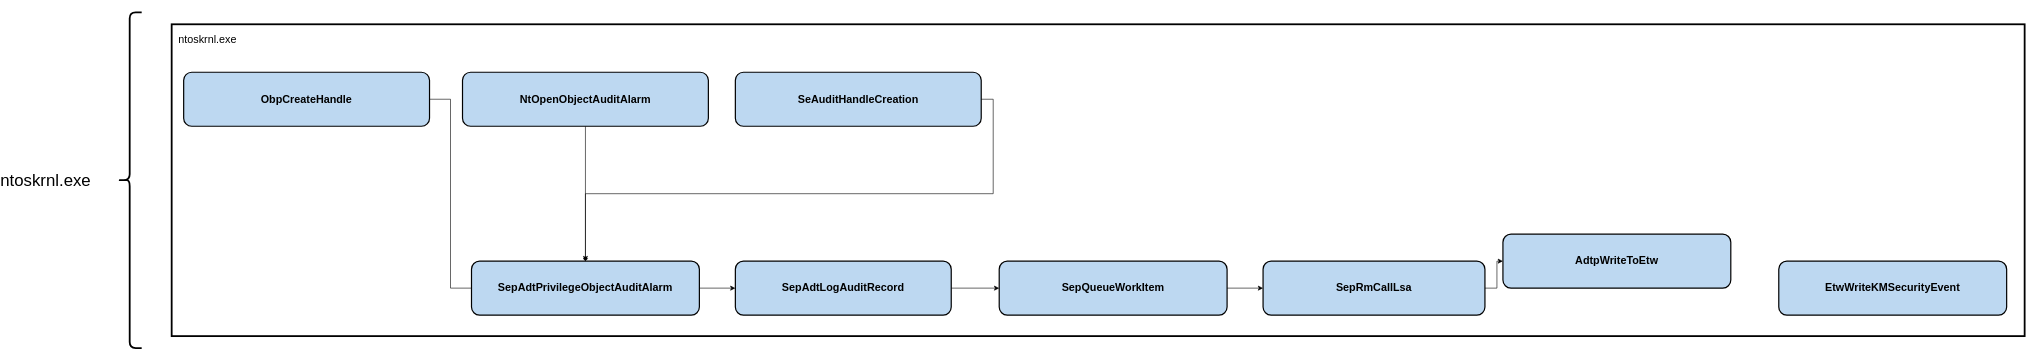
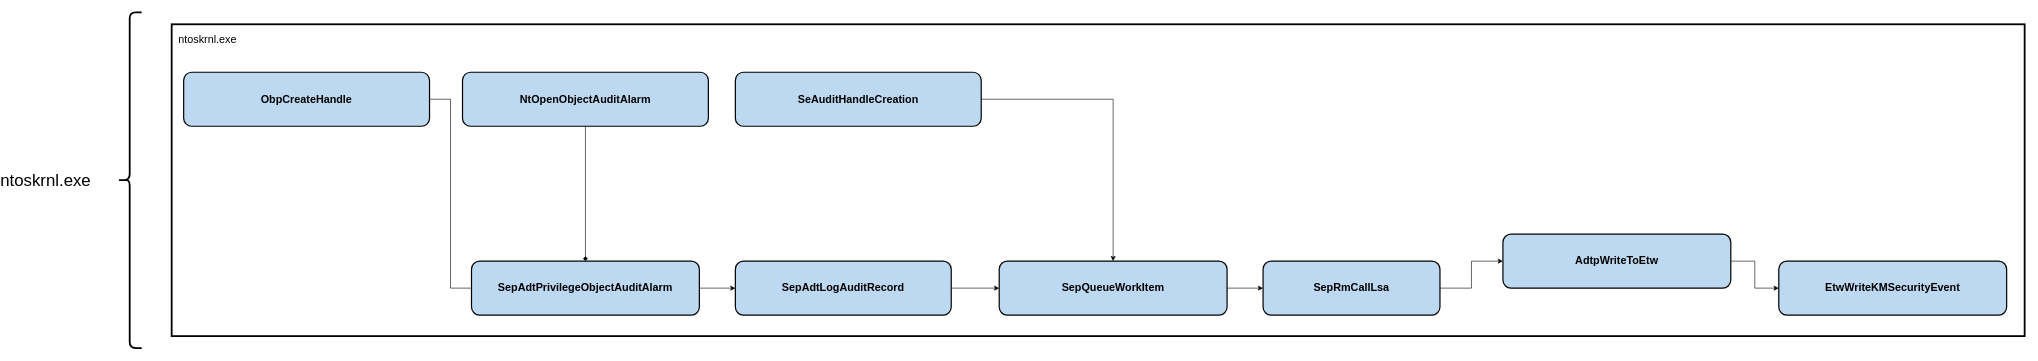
  <mxCell id="0" />
  <mxCell id="1" parent="0" />
  <mxCell id="2" value="&lt;span style=&quot;font-size: 28px;&quot;&gt;ntoskrnl.exe&lt;/span&gt;" style="text;html=1;strokeColor=none;fillColor=none;align=center;verticalAlign=middle;whiteSpace=wrap;rounded=0;" vertex="1" parent="1"><mxGeometry x="20" y="285" width="60" height="30" as="geometry" /></mxCell>
  <mxCell id="3" value="" style="shape=curlyBracket;whiteSpace=wrap;html=1;rounded=1;fontSize=20;strokeWidth=3;" vertex="1" parent="1"><mxGeometry x="170" y="20" width="40" height="560" as="geometry" /></mxCell>
  <mxCell id="4" value="" style="rounded=0;whiteSpace=wrap;html=1;fontSize=20;strokeWidth=3;" vertex="1" parent="1"><mxGeometry x="260" y="40" width="3090" height="520" as="geometry" /></mxCell>
  <mxCell id="5" style="edgeStyle=orthogonalEdgeStyle;rounded=0;orthogonalLoop=1;jettySize=auto;html=1;entryX=0;entryY=0.5;entryDx=0;entryDy=0;" edge="1" parent="1" source="6" target="16"><mxGeometry relative="1" as="geometry" /></mxCell>
- <mxCell id="6" value="&lt;b&gt;SepRmCallLsa&lt;/b&gt;" style="rounded=1;whiteSpace=wrap;html=1;fontSize=18;strokeWidth=2;fillColor=#BDD8F1;" vertex="1" parent="1"><mxGeometry x="2080" y="435" width="370" height="90" as="geometry" /></mxCell>
+ <mxCell id="6" value="&lt;b&gt;SepRmCallLsa&lt;/b&gt;" style="rounded=1;whiteSpace=wrap;html=1;fontSize=18;strokeWidth=2;fillColor=#BDD8F1;" vertex="1" parent="1"><mxGeometry x="2080" y="435" width="295" height="90" as="geometry" /></mxCell>
  <mxCell id="7" style="edgeStyle=orthogonalEdgeStyle;rounded=0;orthogonalLoop=1;jettySize=auto;html=1;entryX=0;entryY=0.5;entryDx=0;entryDy=0;" edge="1" parent="1" source="8" target="6"><mxGeometry relative="1" as="geometry" /></mxCell>
  <mxCell id="8" value="&lt;b&gt;SepQueueWorkItem&lt;/b&gt;" style="rounded=1;whiteSpace=wrap;html=1;fontSize=18;strokeWidth=2;fillColor=#BDD8F1;" vertex="1" parent="1"><mxGeometry x="1640" y="435" width="380" height="90" as="geometry" /></mxCell>
  <mxCell id="9" style="edgeStyle=orthogonalEdgeStyle;rounded=0;orthogonalLoop=1;jettySize=auto;html=1;entryX=0;entryY=0.5;entryDx=0;entryDy=0;" edge="1" parent="1" source="10" target="14"><mxGeometry relative="1" as="geometry" /></mxCell>
  <mxCell id="10" value="&lt;b&gt;SepAdtPrivilegeObjectAuditAlarm&lt;/b&gt;" style="rounded=1;whiteSpace=wrap;html=1;fontSize=18;strokeWidth=2;fillColor=#BDD8F1;" vertex="1" parent="1"><mxGeometry x="760" y="435" width="380" height="90" as="geometry" /></mxCell>
  <mxCell id="11" style="edgeStyle=orthogonalEdgeStyle;rounded=0;orthogonalLoop=1;jettySize=auto;html=1;exitX=1;exitY=0.5;exitDx=0;exitDy=0;entryX=0;entryY=0.5;entryDx=0;entryDy=0;endArrow=none;" edge="1" parent="1" source="12" target="10"><mxGeometry relative="1" as="geometry" /></mxCell>
  <mxCell id="12" value="&lt;b&gt;ObpCreateHandle&lt;/b&gt;" style="rounded=1;whiteSpace=wrap;html=1;fontSize=18;strokeWidth=2;fillColor=#BDD8F1;" vertex="1" parent="1"><mxGeometry x="280" y="120" width="410" height="90" as="geometry" /></mxCell>
  <mxCell id="13" style="edgeStyle=orthogonalEdgeStyle;rounded=0;orthogonalLoop=1;jettySize=auto;html=1;entryX=0;entryY=0.5;entryDx=0;entryDy=0;" edge="1" parent="1" source="14" target="8"><mxGeometry relative="1" as="geometry" /></mxCell>
  <mxCell id="14" value="&lt;b&gt;SepAdtLogAuditRecord&lt;/b&gt;" style="rounded=1;whiteSpace=wrap;html=1;fontSize=18;strokeWidth=2;fillColor=#BDD8F1;" vertex="1" parent="1"><mxGeometry x="1200" y="435" width="360" height="90" as="geometry" /></mxCell>
+ <mxCell id="15" style="edgeStyle=orthogonalEdgeStyle;rounded=0;orthogonalLoop=1;jettySize=auto;html=1;entryX=0;entryY=0.5;entryDx=0;entryDy=0;" edge="1" parent="1" source="16" target="17"><mxGeometry relative="1" as="geometry" /></mxCell>
  <mxCell id="16" value="&lt;b&gt;AdtpWriteToEtw&lt;/b&gt;" style="rounded=1;whiteSpace=wrap;html=1;fontSize=18;strokeWidth=2;fillColor=#BDD8F1;" vertex="1" parent="1"><mxGeometry x="2480" y="390" width="380" height="90" as="geometry" /></mxCell>
  <mxCell id="17" value="&lt;b&gt;EtwWriteKMSecurityEvent&lt;/b&gt;" style="rounded=1;whiteSpace=wrap;html=1;fontSize=18;strokeWidth=2;fillColor=#BDD8F1;" vertex="1" parent="1"><mxGeometry x="2940" y="435" width="380" height="90" as="geometry" /></mxCell>
  <mxCell id="18" value="&lt;font style=&quot;font-size: 18px;&quot;&gt;ntoskrnl.exe&lt;/font&gt;" style="text;html=1;strokeColor=none;fillColor=none;align=center;verticalAlign=middle;whiteSpace=wrap;rounded=0;" vertex="1" parent="1"><mxGeometry x="290" y="50" width="60" height="30" as="geometry" /></mxCell>
  <mxCell id="19" style="edgeStyle=orthogonalEdgeStyle;rounded=0;orthogonalLoop=1;jettySize=auto;html=1;endArrow=diamond;" edge="1" parent="1" source="20" target="10"><mxGeometry relative="1" as="geometry" /></mxCell>
  <mxCell id="20" value="&lt;b&gt;NtOpenObjectAuditAlarm&lt;/b&gt;" style="rounded=1;whiteSpace=wrap;html=1;fontSize=18;strokeWidth=2;fillColor=#BDD8F1;" vertex="1" parent="1"><mxGeometry x="745" y="120" width="410" height="90" as="geometry" /></mxCell>
- <mxCell id="21" style="edgeStyle=orthogonalEdgeStyle;rounded=0;orthogonalLoop=1;jettySize=auto;html=1;exitX=1;exitY=0.5;exitDx=0;exitDy=0;" edge="1" parent="1" source="22" target="10"><mxGeometry relative="1" as="geometry" /></mxCell>
+ <mxCell id="21" style="edgeStyle=orthogonalEdgeStyle;rounded=0;orthogonalLoop=1;jettySize=auto;html=1;exitX=1;exitY=0.5;exitDx=0;exitDy=0;" edge="1" parent="1" source="22" target="8"><mxGeometry relative="1" as="geometry" /></mxCell>
  <mxCell id="22" value="&lt;b&gt;SeAuditHandleCreation&lt;/b&gt;" style="rounded=1;whiteSpace=wrap;html=1;fontSize=18;strokeWidth=2;fillColor=#BDD8F1;" vertex="1" parent="1"><mxGeometry x="1200" y="120" width="410" height="90" as="geometry" /></mxCell>
